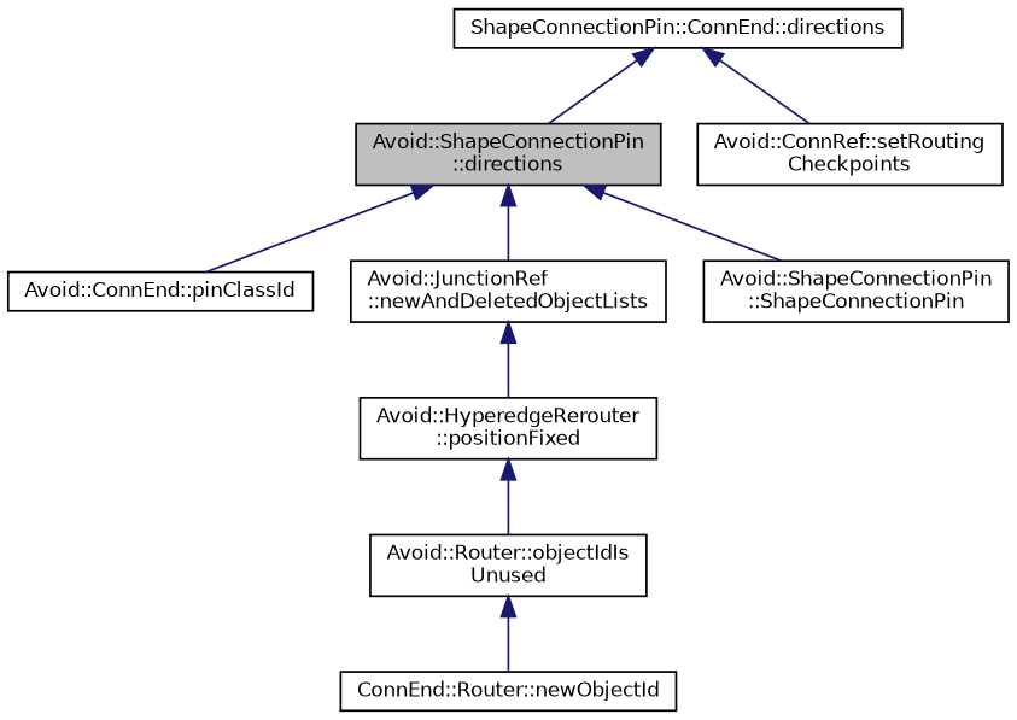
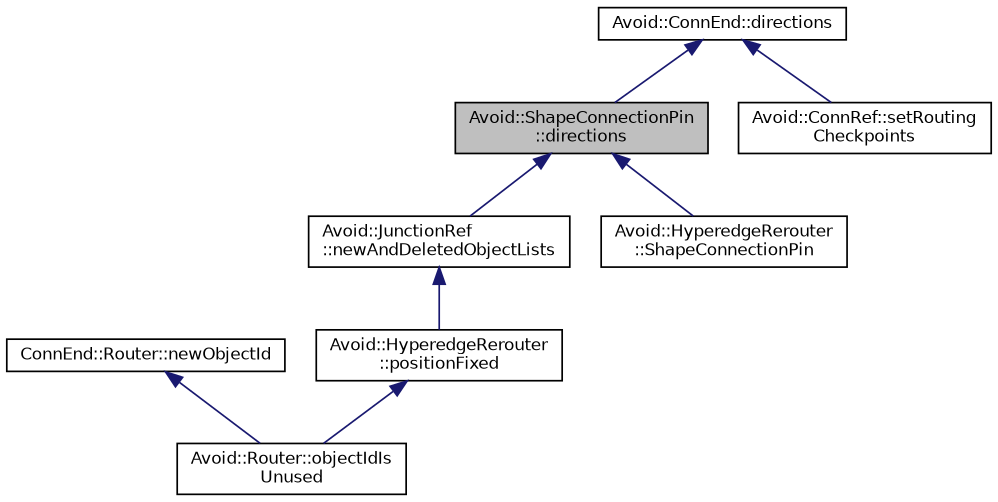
  digraph {
    rankdir=TB
    node [color=black fillcolor=white fontname=Helvetica fontsize=10 shape=record style=filled]
    edge [color=midnightblue dir=back fontname=Helvetica fontsize=10 labelfontname=Helvetica labelfontsize=10 style=solid]
    n1 [fillcolor=grey75 fontcolor=black height=0.2 label="Avoid::ShapeConnectionPin\l::directions" width=0.4]
-   n2 [height=0.2 label="Avoid::ConnEnd::pinClassId" width=0.4]
    n3 [height=0.2 label="Avoid::JunctionRef\l::newAndDeletedObjectLists" width=0.4]
-   n4 [height=0.2 label="Avoid::ShapeConnectionPin\l::ShapeConnectionPin" width=0.4]
-   n5 [height=0.2 label="ShapeConnectionPin::ConnEnd::directions" width=0.4]
+   n4 [height=0.2 label="Avoid::HyperedgeRerouter\l::ShapeConnectionPin" width=0.4]
+   n5 [height=0.2 label="Avoid::ConnEnd::directions" width=0.4]
    n6 [height=0.2 label="Avoid::ConnRef::setRouting\lCheckpoints" width=0.4]
    n7 [height=0.2 label="Avoid::HyperedgeRerouter\l::positionFixed" width=0.4]
    n8 [height=0.2 label="Avoid::Router::objectIdIs\lUnused" width=0.4]
    n9 [height=0.2 label="ConnEnd::Router::newObjectId" width=0.4]
-   n1 -> n2
    n1 -> n3
    n1 -> n4
    n3 -> n7
    n5 -> n1
    n5 -> n6
    n7 -> n8
-   n8 -> n9
+   n9 -> n8
  }
